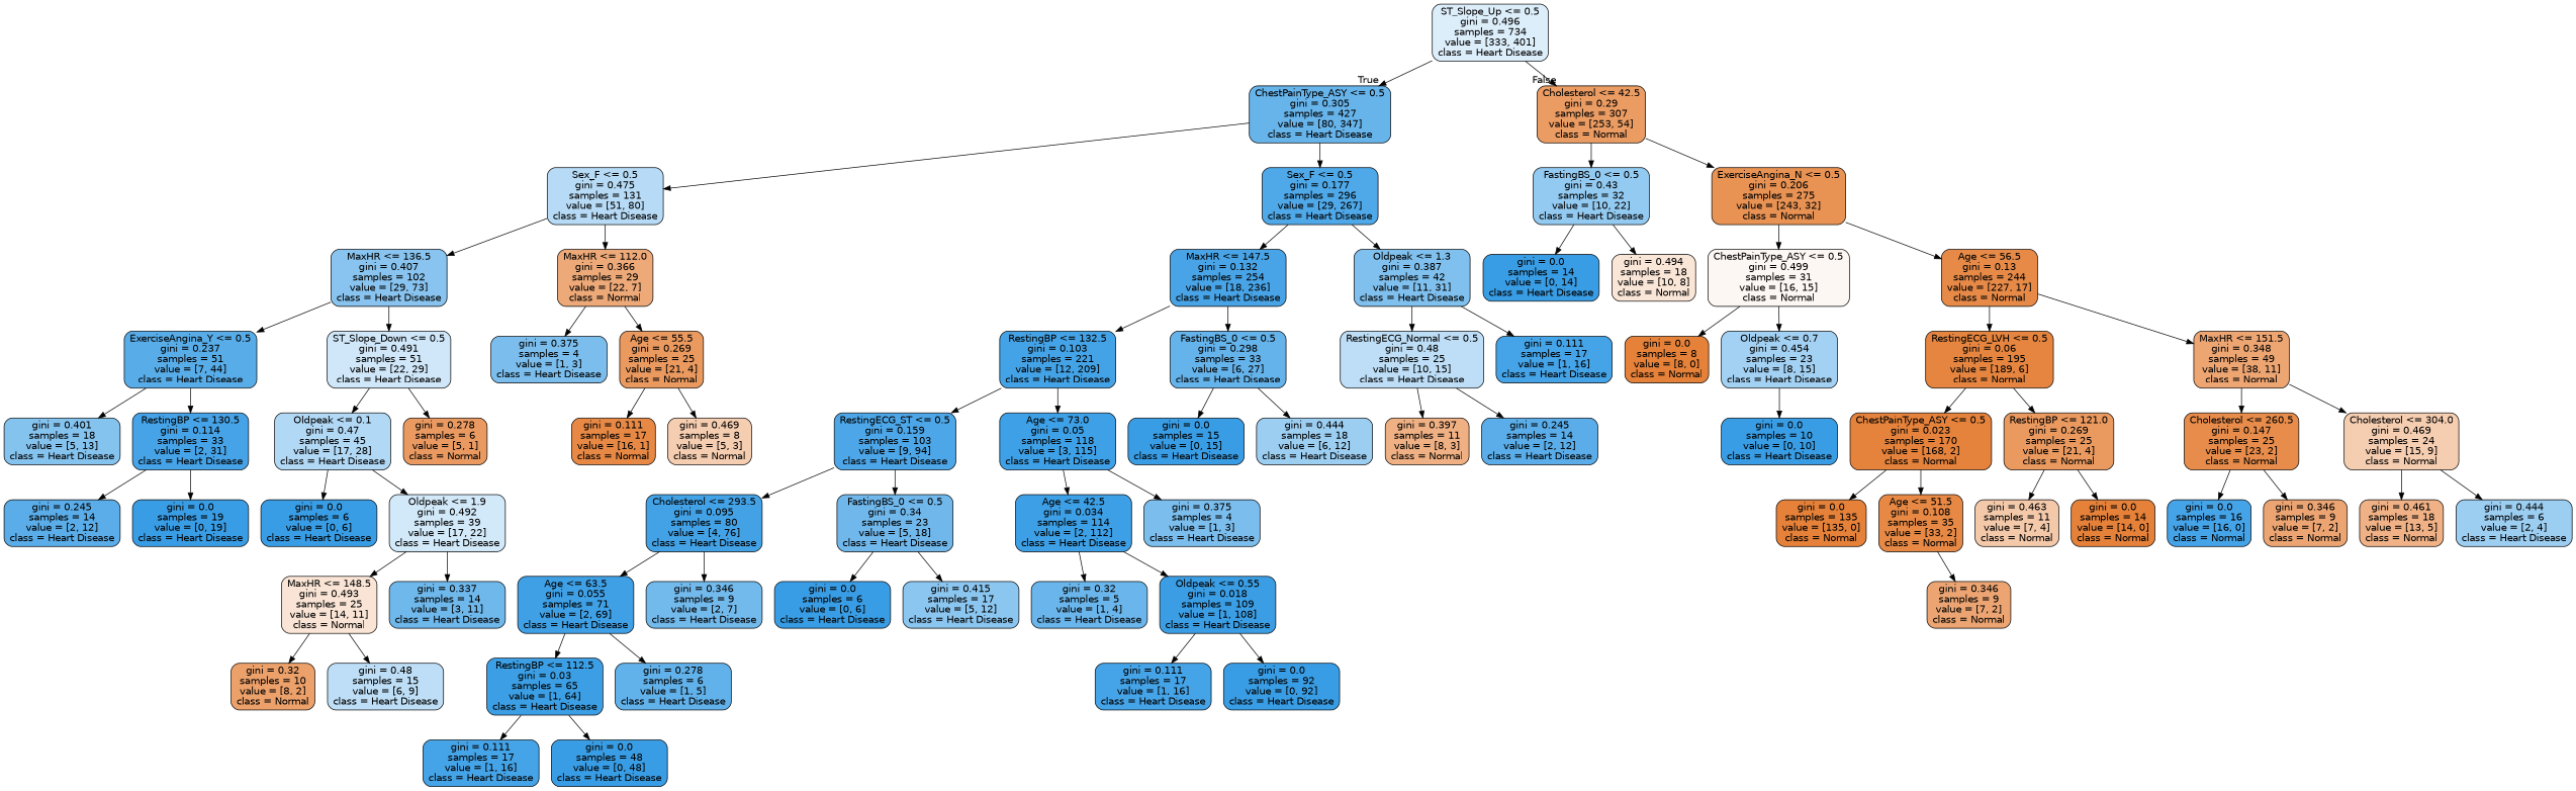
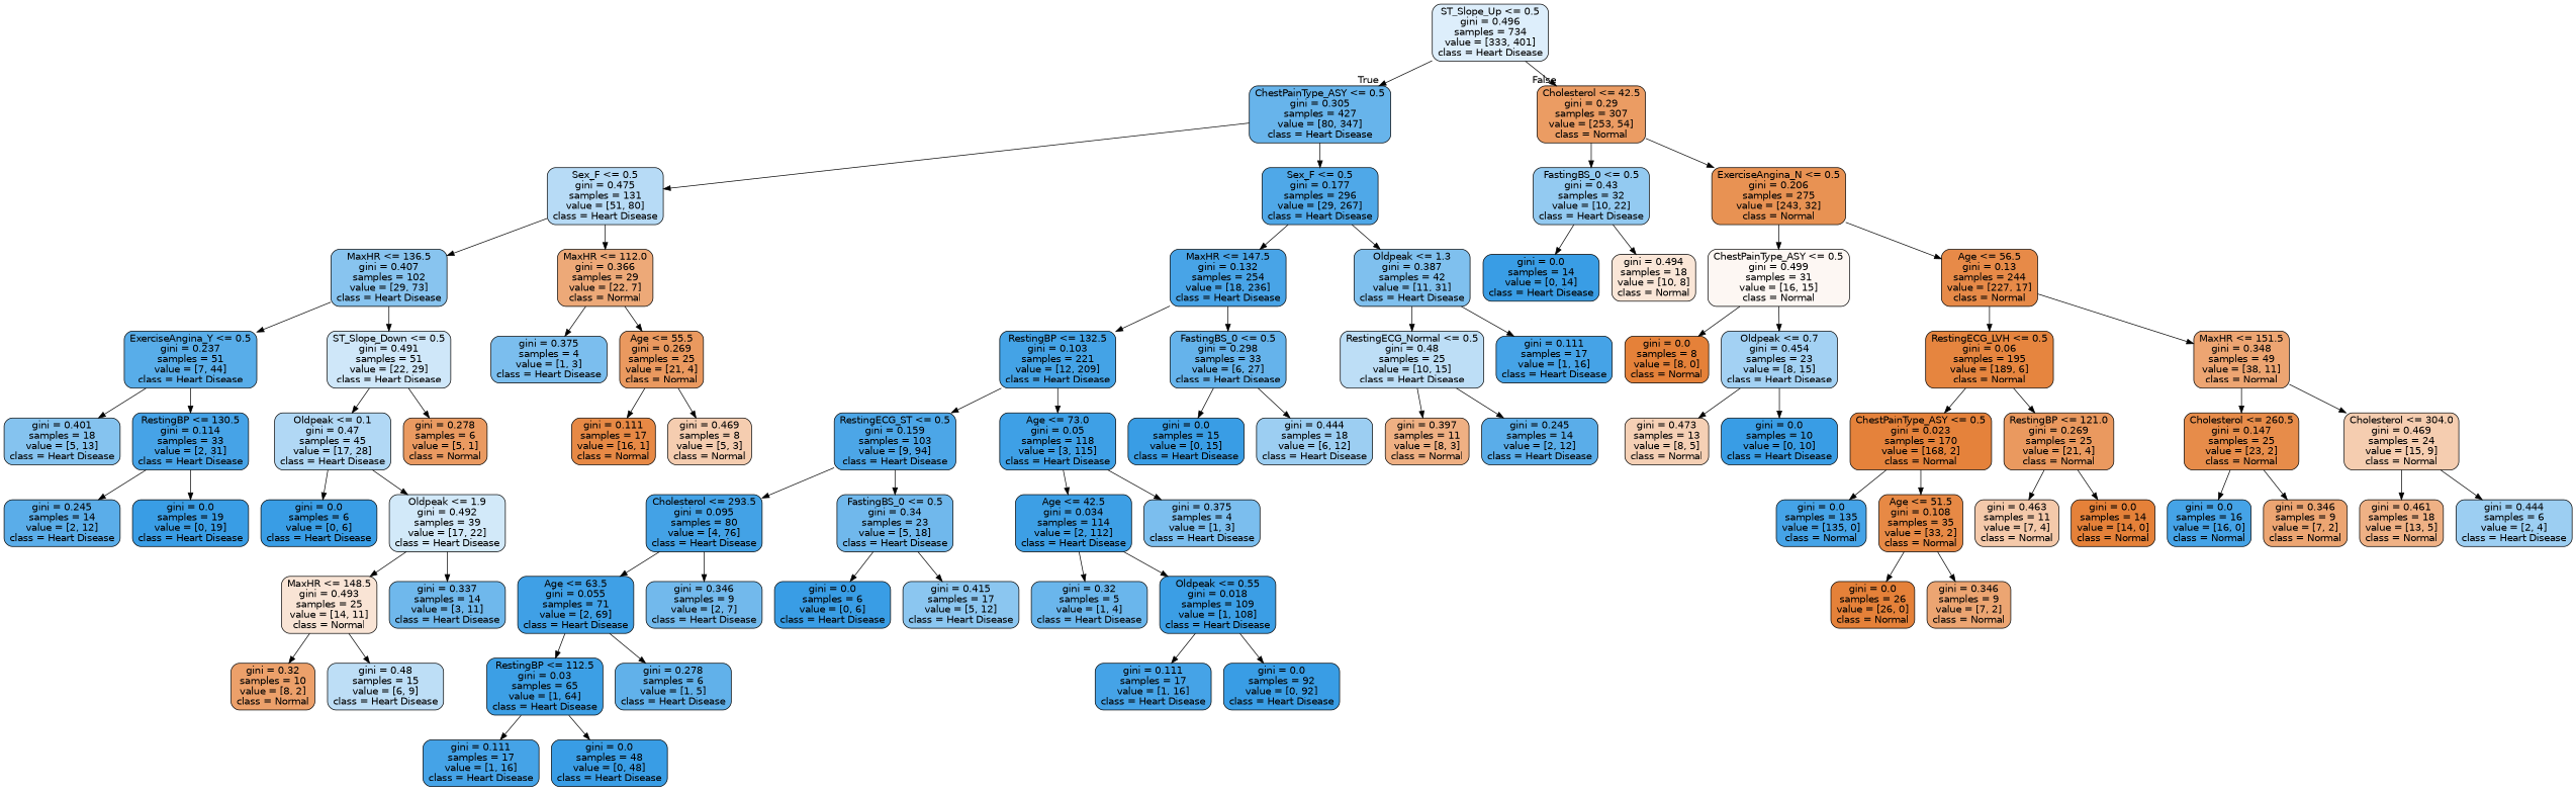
  digraph {
    node [color=black fillcolor="#399de5" fontname=helvetica shape=box style="filled, rounded"]
    edge [fontname=helvetica]
    n1 [fillcolor="#ddeefb" label="ST_Slope_Up <= 0.5\ngini = 0.496\nsamples = 734\nvalue = [333, 401]\nclass = Heart Disease"]
    n2 [fillcolor="#67b4eb" label="ChestPainType_ASY <= 0.5\ngini = 0.305\nsamples = 427\nvalue = [80, 347]\nclass = Heart Disease"]
    n3 [fillcolor="#eb9c63" label="Cholesterol <= 42.5\ngini = 0.29\nsamples = 307\nvalue = [253, 54]\nclass = Normal"]
    n4 [fillcolor="#b7dbf6" label="Sex_F <= 0.5\ngini = 0.475\nsamples = 131\nvalue = [51, 80]\nclass = Heart Disease"]
    n5 [fillcolor="#4fa8e8" label="Sex_F <= 0.5\ngini = 0.177\nsamples = 296\nvalue = [29, 267]\nclass = Heart Disease"]
    n6 [fillcolor="#93caf1" label="FastingBS_0 <= 0.5\ngini = 0.43\nsamples = 32\nvalue = [10, 22]\nclass = Heart Disease"]
    n7 [fillcolor="#e89253" label="ExerciseAngina_N <= 0.5\ngini = 0.206\nsamples = 275\nvalue = [243, 32]\nclass = Normal"]
    n8 [fillcolor="#88c4ef" label="MaxHR <= 136.5\ngini = 0.407\nsamples = 102\nvalue = [29, 73]\nclass = Heart Disease"]
    n9 [fillcolor="#eda978" label="MaxHR <= 112.0\ngini = 0.366\nsamples = 29\nvalue = [22, 7]\nclass = Normal"]
    n10 [fillcolor="#48a4e7" label="MaxHR <= 147.5\ngini = 0.132\nsamples = 254\nvalue = [18, 236]\nclass = Heart Disease"]
    n11 [fillcolor="#7fc0ee" label="Oldpeak <= 1.3\ngini = 0.387\nsamples = 42\nvalue = [11, 31]\nclass = Heart Disease"]
    n12 [fillcolor="#58ade9" label="ExerciseAngina_Y <= 0.5\ngini = 0.237\nsamples = 51\nvalue = [7, 44]\nclass = Heart Disease"]
    n13 [fillcolor="#cfe7f9" label="ST_Slope_Down <= 0.5\ngini = 0.491\nsamples = 51\nvalue = [22, 29]\nclass = Heart Disease"]
    n14 [fillcolor="#7bbeee" label="gini = 0.375\nsamples = 4\nvalue = [1, 3]\nclass = Heart Disease"]
    n15 [fillcolor="#ea995f" label="Age <= 55.5\ngini = 0.269\nsamples = 25\nvalue = [21, 4]\nclass = Normal"]
    n16 [fillcolor="#85c3ef" label="gini = 0.401\nsamples = 18\nvalue = [5, 13]\nclass = Heart Disease"]
    n17 [fillcolor="#46a3e7" label="RestingBP <= 130.5\ngini = 0.114\nsamples = 33\nvalue = [2, 31]\nclass = Heart Disease"]
    n18 [fillcolor="#b1d8f5" label="Oldpeak <= 0.1\ngini = 0.47\nsamples = 45\nvalue = [17, 28]\nclass = Heart Disease"]
    n19 [fillcolor="#ea9a61" label="gini = 0.278\nsamples = 6\nvalue = [5, 1]\nclass = Normal"]
    n20 [fillcolor="#5aade9" label="gini = 0.245\nsamples = 14\nvalue = [2, 12]\nclass = Heart Disease"]
    n21 [label="gini = 0.0\nsamples = 19\nvalue = [0, 19]\nclass = Heart Disease"]
    n22 [label="gini = 0.0\nsamples = 6\nvalue = [0, 6]\nclass = Heart Disease"]
    n23 [fillcolor="#d2e9f9" label="Oldpeak <= 1.9\ngini = 0.492\nsamples = 39\nvalue = [17, 22]\nclass = Heart Disease"]
    n24 [fillcolor="#f9e4d5" label="MaxHR <= 148.5\ngini = 0.493\nsamples = 25\nvalue = [14, 11]\nclass = Normal"]
    n25 [fillcolor="#6fb8ec" label="gini = 0.337\nsamples = 14\nvalue = [3, 11]\nclass = Heart Disease"]
    n26 [fillcolor="#eca06a" label="gini = 0.32\nsamples = 10\nvalue = [8, 2]\nclass = Normal"]
    n27 [fillcolor="#bddef6" label="gini = 0.48\nsamples = 15\nvalue = [6, 9]\nclass = Heart Disease"]
    n28 [fillcolor="#e78945" label="gini = 0.111\nsamples = 17\nvalue = [16, 1]\nclass = Normal"]
    n29 [fillcolor="#f5cdb0" label="gini = 0.469\nsamples = 8\nvalue = [5, 3]\nclass = Normal"]
    n30 [fillcolor="#44a3e6" label="RestingBP <= 132.5\ngini = 0.103\nsamples = 221\nvalue = [12, 209]\nclass = Heart Disease"]
    n31 [fillcolor="#65b3eb" label="FastingBS_0 <= 0.5\ngini = 0.298\nsamples = 33\nvalue = [6, 27]\nclass = Heart Disease"]
    n32 [fillcolor="#bddef6" label="RestingECG_Normal <= 0.5\ngini = 0.48\nsamples = 25\nvalue = [10, 15]\nclass = Heart Disease"]
    n33 [fillcolor="#45a3e7" label="gini = 0.111\nsamples = 17\nvalue = [1, 16]\nclass = Heart Disease"]
    n34 [fillcolor="#4ca6e7" label="RestingECG_ST <= 0.5\ngini = 0.159\nsamples = 103\nvalue = [9, 94]\nclass = Heart Disease"]
    n35 [fillcolor="#3ea0e6" label="Age <= 73.0\ngini = 0.05\nsamples = 118\nvalue = [3, 115]\nclass = Heart Disease"]
    n36 [label="gini = 0.0\nsamples = 15\nvalue = [0, 15]\nclass = Heart Disease"]
    n37 [fillcolor="#9ccef2" label="gini = 0.444\nsamples = 18\nvalue = [6, 12]\nclass = Heart Disease"]
    n38 [fillcolor="#43a2e6" label="Cholesterol <= 293.5\ngini = 0.095\nsamples = 80\nvalue = [4, 76]\nclass = Heart Disease"]
    n39 [fillcolor="#70b8ec" label="FastingBS_0 <= 0.5\ngini = 0.34\nsamples = 23\nvalue = [5, 18]\nclass = Heart Disease"]
    n40 [fillcolor="#3d9fe5" label="Age <= 42.5\ngini = 0.034\nsamples = 114\nvalue = [2, 112]\nclass = Heart Disease"]
    n41 [fillcolor="#7bbeee" label="gini = 0.375\nsamples = 4\nvalue = [1, 3]\nclass = Heart Disease"]
    n42 [fillcolor="#3fa0e6" label="Age <= 63.5\ngini = 0.055\nsamples = 71\nvalue = [2, 69]\nclass = Heart Disease"]
    n43 [fillcolor="#72b9ec" label="gini = 0.346\nsamples = 9\nvalue = [2, 7]\nclass = Heart Disease"]
    n44 [label="gini = 0.0\nsamples = 6\nvalue = [0, 6]\nclass = Heart Disease"]
    n45 [fillcolor="#8bc6f0" label="gini = 0.415\nsamples = 17\nvalue = [5, 12]\nclass = Heart Disease"]
    n46 [fillcolor="#3c9fe5" label="RestingBP <= 112.5\ngini = 0.03\nsamples = 65\nvalue = [1, 64]\nclass = Heart Disease"]
    n47 [fillcolor="#61b1ea" label="gini = 0.278\nsamples = 6\nvalue = [1, 5]\nclass = Heart Disease"]
    n48 [fillcolor="#45a3e7" label="gini = 0.111\nsamples = 17\nvalue = [1, 16]\nclass = Heart Disease"]
    n49 [label="gini = 0.0\nsamples = 48\nvalue = [0, 48]\nclass = Heart Disease"]
    n50 [fillcolor="#6ab6ec" label="gini = 0.32\nsamples = 5\nvalue = [1, 4]\nclass = Heart Disease"]
    n51 [fillcolor="#3b9ee5" label="Oldpeak <= 0.55\ngini = 0.018\nsamples = 109\nvalue = [1, 108]\nclass = Heart Disease"]
    n52 [fillcolor="#45a3e7" label="gini = 0.111\nsamples = 17\nvalue = [1, 16]\nclass = Heart Disease"]
    n53 [label="gini = 0.0\nsamples = 92\nvalue = [0, 92]\nclass = Heart Disease"]
    n54 [fillcolor="#efb083" label="gini = 0.397\nsamples = 11\nvalue = [8, 3]\nclass = Normal"]
    n55 [fillcolor="#5aade9" label="gini = 0.245\nsamples = 14\nvalue = [2, 12]\nclass = Heart Disease"]
    n56 [label="gini = 0.0\nsamples = 14\nvalue = [0, 14]\nclass = Heart Disease"]
    n57 [fillcolor="#fae6d7" label="gini = 0.494\nsamples = 18\nvalue = [10, 8]\nclass = Normal"]
    n58 [fillcolor="#fdf7f3" label="ChestPainType_ASY <= 0.5\ngini = 0.499\nsamples = 31\nvalue = [16, 15]\nclass = Normal"]
    n59 [fillcolor="#e78a48" label="Age <= 56.5\ngini = 0.13\nsamples = 244\nvalue = [227, 17]\nclass = Normal"]
    n60 [fillcolor="#e58139" label="gini = 0.0\nsamples = 8\nvalue = [8, 0]\nclass = Normal"]
    n61 [fillcolor="#a3d1f3" label="Oldpeak <= 0.7\ngini = 0.454\nsamples = 23\nvalue = [8, 15]\nclass = Heart Disease"]
    n62 [fillcolor="#e6853f" label="RestingECG_LVH <= 0.5\ngini = 0.06\nsamples = 195\nvalue = [189, 6]\nclass = Normal"]
    n63 [fillcolor="#eda572" label="MaxHR <= 151.5\ngini = 0.348\nsamples = 49\nvalue = [38, 11]\nclass = Normal"]
+   n64 [fillcolor="#f5d0b5" label="gini = 0.473\nsamples = 13\nvalue = [8, 5]\nclass = Normal"]
    n65 [label="gini = 0.0\nsamples = 10\nvalue = [0, 10]\nclass = Heart Disease"]
    n66 [fillcolor="#e5823b" label="ChestPainType_ASY <= 0.5\ngini = 0.023\nsamples = 170\nvalue = [168, 2]\nclass = Normal"]
    n67 [fillcolor="#ea995f" label="RestingBP <= 121.0\ngini = 0.269\nsamples = 25\nvalue = [21, 4]\nclass = Normal"]
    n68 [fillcolor="#e78c4a" label="Cholesterol <= 260.5\ngini = 0.147\nsamples = 25\nvalue = [23, 2]\nclass = Normal"]
    n69 [fillcolor="#f5cdb0" label="Cholesterol <= 304.0\ngini = 0.469\nsamples = 24\nvalue = [15, 9]\nclass = Normal"]
-   n70 [fillcolor="#e58139" label="gini = 0.0\nsamples = 135\nvalue = [135, 0]\nclass = Normal"]
+   n70 [fillcolor="#45a3e7" label="gini = 0.0\nsamples = 135\nvalue = [135, 0]\nclass = Normal"]
    n71 [fillcolor="#e78945" label="Age <= 51.5\ngini = 0.108\nsamples = 35\nvalue = [33, 2]\nclass = Normal"]
    n72 [fillcolor="#f4c9aa" label="gini = 0.463\nsamples = 11\nvalue = [7, 4]\nclass = Normal"]
    n73 [fillcolor="#e58139" label="gini = 0.0\nsamples = 14\nvalue = [14, 0]\nclass = Normal"]
+   n74 [fillcolor="#e58139" label="gini = 0.0\nsamples = 26\nvalue = [26, 0]\nclass = Normal"]
    n75 [fillcolor="#eca572" label="gini = 0.346\nsamples = 9\nvalue = [7, 2]\nclass = Normal"]
    n76 [fillcolor="#45a3e7" label="gini = 0.0\nsamples = 16\nvalue = [16, 0]\nclass = Normal"]
    n77 [fillcolor="#eca572" label="gini = 0.346\nsamples = 9\nvalue = [7, 2]\nclass = Normal"]
    n78 [fillcolor="#efb185" label="gini = 0.461\nsamples = 18\nvalue = [13, 5]\nclass = Normal"]
    n79 [fillcolor="#9ccef2" label="gini = 0.444\nsamples = 6\nvalue = [2, 4]\nclass = Heart Disease"]
    n1 -> n2 [headlabel=True labelangle=45 labeldistance=2.5]
    n1 -> n3 [headlabel=False labelangle=-45 labeldistance=2.5]
    n2 -> n4
    n2 -> n5
    n3 -> n6
    n3 -> n7
    n4 -> n8
    n4 -> n9
    n5 -> n10
    n5 -> n11
    n6 -> n56
    n6 -> n57
    n7 -> n58
    n7 -> n59
    n8 -> n12
    n8 -> n13
    n9 -> n14
    n9 -> n15
    n10 -> n30
    n10 -> n31
    n11 -> n32
    n11 -> n33
    n12 -> n16
    n12 -> n17
    n13 -> n18
    n13 -> n19
    n15 -> n28
    n15 -> n29
    n17 -> n20
    n17 -> n21
    n18 -> n22
    n18 -> n23
    n23 -> n24
    n23 -> n25
    n24 -> n26
    n24 -> n27
    n30 -> n34
    n30 -> n35
    n31 -> n36
    n31 -> n37
    n32 -> n54
    n32 -> n55
    n34 -> n38
    n34 -> n39
    n35 -> n40
    n35 -> n41
    n38 -> n42
    n38 -> n43
    n39 -> n44
    n39 -> n45
    n40 -> n50
    n40 -> n51
    n42 -> n46
    n42 -> n47
    n46 -> n48
    n46 -> n49
    n51 -> n52
    n51 -> n53
    n58 -> n60
    n58 -> n61
    n59 -> n62
    n59 -> n63
+   n61 -> n64
    n61 -> n65
    n62 -> n66
    n62 -> n67
    n63 -> n68
    n63 -> n69
    n66 -> n70
    n66 -> n71
    n67 -> n72
    n67 -> n73
    n68 -> n76
    n68 -> n77
    n69 -> n78
    n69 -> n79
+   n71 -> n74
    n71 -> n75
  }
